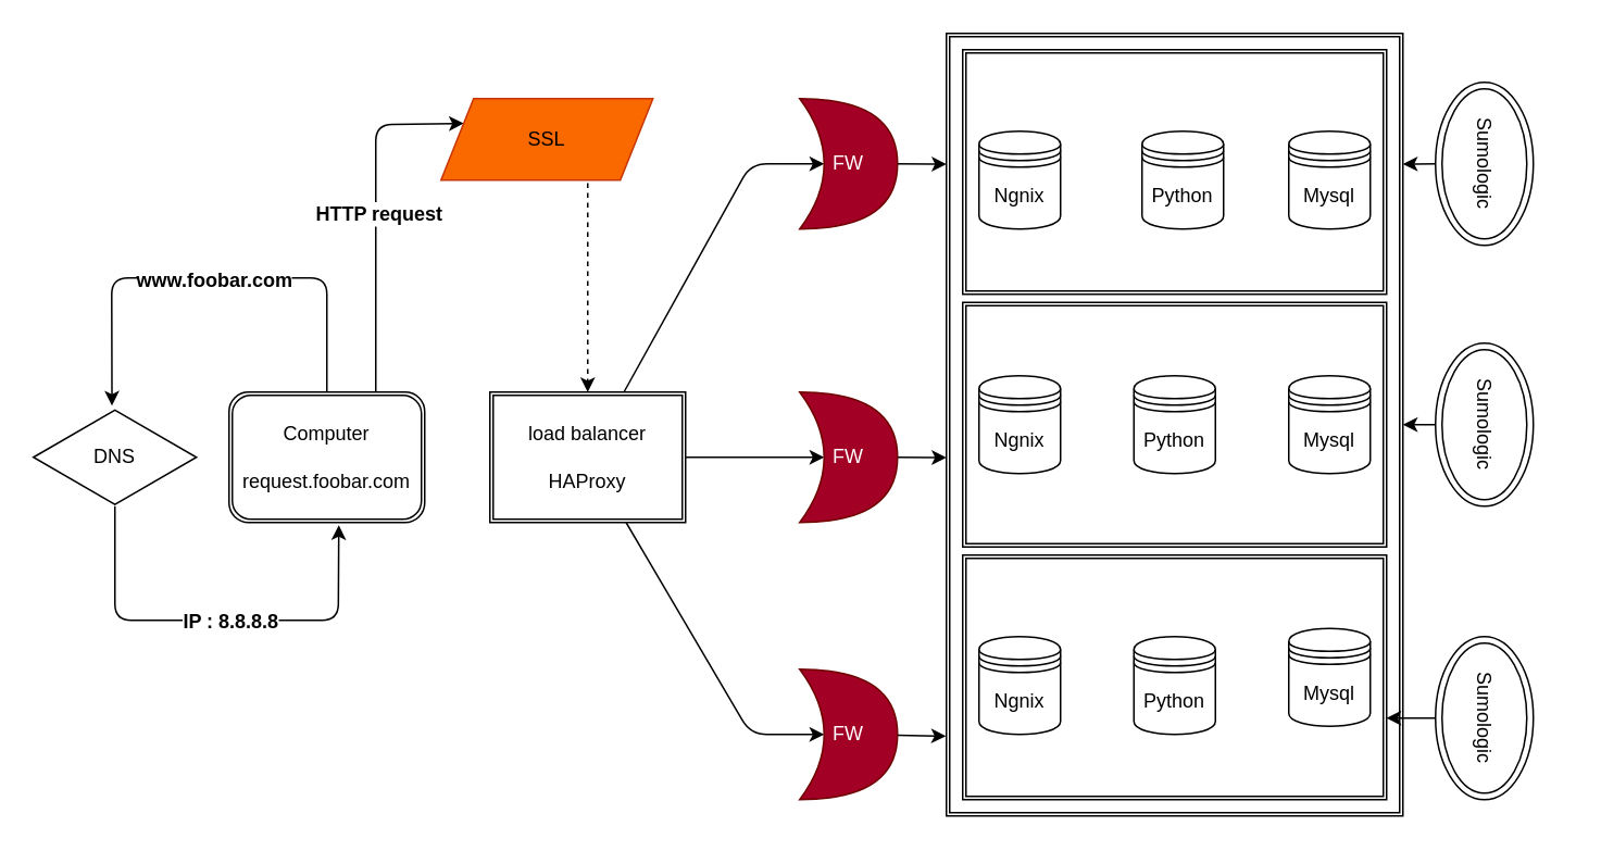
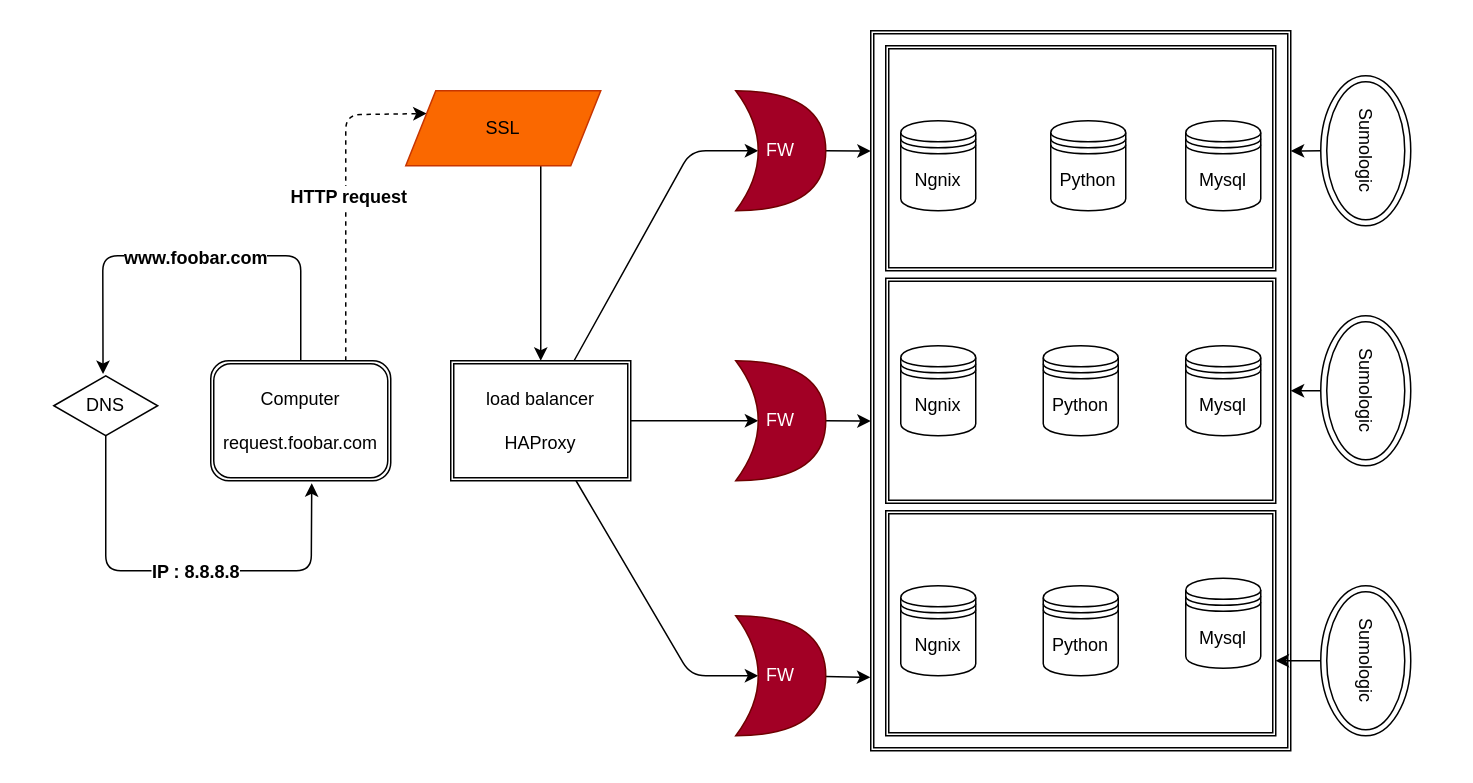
  <mxCell id="0" />
  <mxCell id="1" parent="0" />
  <mxCell id="2" style="edgeStyle=none;html=1;entryX=0.561;entryY=1.021;entryDx=0;entryDy=0;entryPerimeter=0;" parent="1" source="4" target="9" edge="1"><mxGeometry relative="1" as="geometry"><Array as="points"><mxPoint x="70" y="380" /><mxPoint x="207" y="380" /></Array></mxGeometry></mxCell>
  <mxCell id="3" value="IP : 8.8.8.8" style="edgeLabel;html=1;align=center;verticalAlign=middle;resizable=0;points=[];fontStyle=1;fontSize=12;" parent="2" vertex="1" connectable="0"><mxGeometry x="-0.075" y="-2" relative="1" as="geometry"><mxPoint x="17" y="-2" as="offset" /></mxGeometry></mxCell>
- <mxCell id="4" value="DNS" style="html=1;whiteSpace=wrap;aspect=fixed;shape=isoRectangle;" parent="1" vertex="1"><mxGeometry y="250" width="100" height="60" as="geometry" x="20" /></mxCell>
+ <mxCell id="4" value="DNS" style="html=1;whiteSpace=wrap;aspect=fixed;shape=isoRectangle;" parent="1" vertex="1"><mxGeometry x="20" y="250" width="100" height="40" as="geometry" /></mxCell>
  <mxCell id="5" style="edgeStyle=none;html=1;entryX=0.482;entryY=-0.028;entryDx=0;entryDy=0;entryPerimeter=0;" parent="1" source="9" target="4" edge="1"><mxGeometry relative="1" as="geometry"><Array as="points"><mxPoint x="200" y="170" /><mxPoint x="68" y="170" /></Array></mxGeometry></mxCell>
  <mxCell id="6" value="www.foobar.com" style="edgeLabel;html=1;align=center;verticalAlign=middle;resizable=0;points=[];fontStyle=1;fontSize=12;" parent="5" vertex="1" connectable="0"><mxGeometry x="-0.12" y="1" relative="1" as="geometry"><mxPoint x="-17" as="offset" /></mxGeometry></mxCell>
- <mxCell id="7" style="edgeStyle=none;html=1;exitX=0.75;exitY=0;exitDx=0;exitDy=0;entryX=0;entryY=0.25;entryDx=0;entryDy=0;" edge="1" parent="1" source="9" target="28"><mxGeometry relative="1" as="geometry"><Array as="points"><mxPoint x="230" y="76" /></Array></mxGeometry></mxCell>
+ <mxCell id="7" style="edgeStyle=none;html=1;exitX=0.75;exitY=0;exitDx=0;exitDy=0;entryX=0;entryY=0.25;entryDx=0;entryDy=0;dashed=1;" edge="1" parent="1" source="9" target="28"><mxGeometry relative="1" as="geometry"><Array as="points"><mxPoint x="230" y="76" /></Array></mxGeometry></mxCell>
  <mxCell id="8" value="&lt;span style=&quot;font-size: 12px ; font-weight: 700&quot;&gt;HTTP request&lt;/span&gt;" style="edgeLabel;html=1;align=center;verticalAlign=middle;resizable=0;points=[];" vertex="1" connectable="0" parent="7"><mxGeometry x="0.014" y="-1" relative="1" as="geometry"><mxPoint as="offset" /></mxGeometry></mxCell>
  <mxCell id="9" value="Computer&lt;br&gt;&lt;br&gt;request.foobar.com" style="shape=ext;double=1;rounded=1;whiteSpace=wrap;html=1;" parent="1" vertex="1"><mxGeometry x="140" y="240" width="120" height="80" as="geometry" /></mxCell>
  <mxCell id="10" style="edgeStyle=none;html=1;fontSize=12;entryX=0.25;entryY=0.5;entryDx=0;entryDy=0;entryPerimeter=0;" parent="1" source="13" target="30" edge="1"><mxGeometry relative="1" as="geometry"><Array as="points"><mxPoint x="460" y="100" /></Array><mxPoint x="500" y="100" as="targetPoint" /></mxGeometry></mxCell>
  <mxCell id="11" style="edgeStyle=none;html=1;fontSize=12;entryX=0.25;entryY=0.5;entryDx=0;entryDy=0;entryPerimeter=0;" parent="1" source="13" target="32" edge="1"><mxGeometry relative="1" as="geometry"><Array as="points"><mxPoint x="460" y="450" /></Array><mxPoint x="500" y="450" as="targetPoint" /></mxGeometry></mxCell>
  <mxCell id="12" style="edgeStyle=none;html=1;fontSize=12;entryX=0.25;entryY=0.5;entryDx=0;entryDy=0;entryPerimeter=0;" parent="1" source="13" target="34" edge="1"><mxGeometry relative="1" as="geometry"><mxPoint x="500" y="280" as="targetPoint" /></mxGeometry></mxCell>
  <mxCell id="13" value="load balancer&lt;br&gt;&lt;br&gt;HAProxy" style="shape=ext;double=1;rounded=0;whiteSpace=wrap;html=1;" parent="1" vertex="1"><mxGeometry x="300" y="240" width="120" height="80" as="geometry" /></mxCell>
  <mxCell id="14" value="" style="shape=ext;double=1;whiteSpace=wrap;html=1;fontSize=12;" parent="1" vertex="1"><mxGeometry x="580" y="20" width="280" height="480" as="geometry" /></mxCell>
  <mxCell id="15" value="" style="shape=ext;double=1;whiteSpace=wrap;html=1;fontSize=12;" parent="1" vertex="1"><mxGeometry x="590" y="30" width="260" height="150" as="geometry" /></mxCell>
  <mxCell id="16" value="" style="shape=ext;double=1;whiteSpace=wrap;html=1;fontSize=12;" parent="1" vertex="1"><mxGeometry x="590" y="340" width="260" height="150" as="geometry" /></mxCell>
  <mxCell id="17" value="Ngnix" style="shape=datastore;whiteSpace=wrap;html=1;" parent="1" vertex="1"><mxGeometry x="600" y="80" width="50" height="60" as="geometry" /></mxCell>
  <mxCell id="18" value="Python" style="shape=datastore;whiteSpace=wrap;html=1;" parent="1" vertex="1"><mxGeometry x="700" y="80" width="50" height="60" as="geometry" /></mxCell>
  <mxCell id="19" value="Mysql" style="shape=datastore;whiteSpace=wrap;html=1;" parent="1" vertex="1"><mxGeometry x="790" y="80" width="50" height="60" as="geometry" /></mxCell>
  <mxCell id="20" value="" style="shape=ext;double=1;whiteSpace=wrap;html=1;fontSize=12;" parent="1" vertex="1"><mxGeometry x="590" y="185" width="260" height="150" as="geometry" /></mxCell>
  <mxCell id="21" value="Ngnix" style="shape=datastore;whiteSpace=wrap;html=1;" parent="1" vertex="1"><mxGeometry x="600" y="230" width="50" height="60" as="geometry" /></mxCell>
  <mxCell id="22" value="Ngnix" style="shape=datastore;whiteSpace=wrap;html=1;" parent="1" vertex="1"><mxGeometry x="600" y="390" width="50" height="60" as="geometry" /></mxCell>
  <mxCell id="23" value="Python" style="shape=datastore;whiteSpace=wrap;html=1;" parent="1" vertex="1"><mxGeometry x="695" y="390" width="50" height="60" as="geometry" /></mxCell>
  <mxCell id="24" value="Python" style="shape=datastore;whiteSpace=wrap;html=1;" parent="1" vertex="1"><mxGeometry x="695" y="230" width="50" height="60" as="geometry" /></mxCell>
  <mxCell id="25" value="Mysql" style="shape=datastore;whiteSpace=wrap;html=1;" parent="1" vertex="1"><mxGeometry x="790" y="230" width="50" height="60" as="geometry" /></mxCell>
  <mxCell id="26" value="Mysql" style="shape=datastore;whiteSpace=wrap;html=1;" parent="1" vertex="1"><mxGeometry x="790" y="385" width="50" height="60" as="geometry" /></mxCell>
- <mxCell id="27" style="edgeStyle=none;html=1;entryX=0.5;entryY=0;entryDx=0;entryDy=0;dashed=1;" edge="1" parent="1" source="28" target="13"><mxGeometry relative="1" as="geometry"><Array as="points"><mxPoint x="360" y="85" /></Array></mxGeometry></mxCell>
+ <mxCell id="27" style="edgeStyle=none;html=1;entryX=0.5;entryY=0;entryDx=0;entryDy=0;" edge="1" parent="1" source="28" target="13"><mxGeometry relative="1" as="geometry"><Array as="points"><mxPoint x="360" y="85" /></Array></mxGeometry></mxCell>
  <mxCell id="28" value="SSL" style="shape=parallelogram;perimeter=parallelogramPerimeter;whiteSpace=wrap;html=1;fixedSize=1;fillColor=#fa6800;fontColor=#000000;strokeColor=#C73500;" parent="1" vertex="1"><mxGeometry x="270" y="60" width="130" height="50" as="geometry" /></mxCell>
  <mxCell id="29" style="edgeStyle=none;html=1;entryX=0;entryY=0.167;entryDx=0;entryDy=0;entryPerimeter=0;" edge="1" parent="1" source="30" target="14"><mxGeometry relative="1" as="geometry" /></mxCell>
  <mxCell id="30" value="FW" style="shape=xor;whiteSpace=wrap;html=1;fillColor=#a20025;fontColor=#ffffff;strokeColor=#6F0000;" vertex="1" parent="1"><mxGeometry x="490" y="60" width="60" height="80" as="geometry" /></mxCell>
  <mxCell id="31" style="edgeStyle=none;html=1;entryX=-0.001;entryY=0.898;entryDx=0;entryDy=0;entryPerimeter=0;" edge="1" parent="1" source="32" target="14"><mxGeometry relative="1" as="geometry" /></mxCell>
  <mxCell id="32" value="FW" style="shape=xor;whiteSpace=wrap;html=1;fillColor=#a20025;fontColor=#ffffff;strokeColor=#6F0000;" vertex="1" parent="1"><mxGeometry x="490" y="410" width="60" height="80" as="geometry" /></mxCell>
  <mxCell id="33" style="edgeStyle=none;html=1;entryX=0;entryY=0.542;entryDx=0;entryDy=0;entryPerimeter=0;" edge="1" parent="1" source="34" target="14"><mxGeometry relative="1" as="geometry" /></mxCell>
  <mxCell id="34" value="FW" style="shape=xor;whiteSpace=wrap;html=1;fillColor=#a20025;fontColor=#ffffff;strokeColor=#6F0000;" vertex="1" parent="1"><mxGeometry x="490" y="240" width="60" height="80" as="geometry" /></mxCell>
  <mxCell id="35" style="edgeStyle=none;html=1;entryX=1;entryY=0.167;entryDx=0;entryDy=0;entryPerimeter=0;" edge="1" parent="1" source="36" target="14"><mxGeometry relative="1" as="geometry" /></mxCell>
  <mxCell id="36" value="Sumologic" style="ellipse;shape=doubleEllipse;whiteSpace=wrap;html=1;rotation=90;" vertex="1" parent="1"><mxGeometry x="860" y="70" width="100" height="60" as="geometry" /></mxCell>
  <mxCell id="37" style="edgeStyle=none;html=1;entryX=1;entryY=0.5;entryDx=0;entryDy=0;" edge="1" parent="1" source="38" target="14"><mxGeometry relative="1" as="geometry" /></mxCell>
  <mxCell id="38" value="Sumologic" style="ellipse;shape=doubleEllipse;whiteSpace=wrap;html=1;rotation=90;" vertex="1" parent="1"><mxGeometry x="860" y="230" width="100" height="60" as="geometry" /></mxCell>
  <mxCell id="39" style="edgeStyle=none;html=1;entryX=0.964;entryY=0.875;entryDx=0;entryDy=0;entryPerimeter=0;" edge="1" parent="1" source="40" target="14"><mxGeometry relative="1" as="geometry" /></mxCell>
  <mxCell id="40" value="Sumologic" style="ellipse;shape=doubleEllipse;whiteSpace=wrap;html=1;rotation=90;" vertex="1" parent="1"><mxGeometry x="860" y="410" width="100" height="60" as="geometry" /></mxCell>
